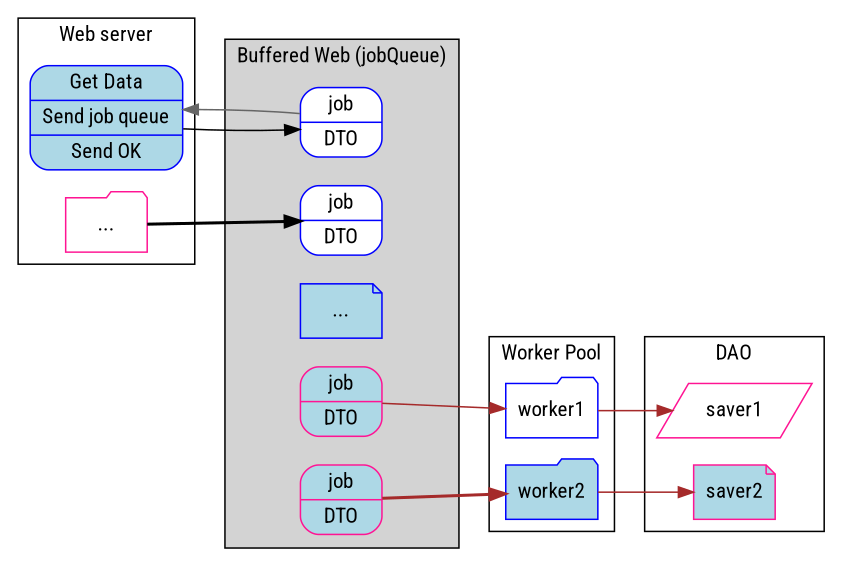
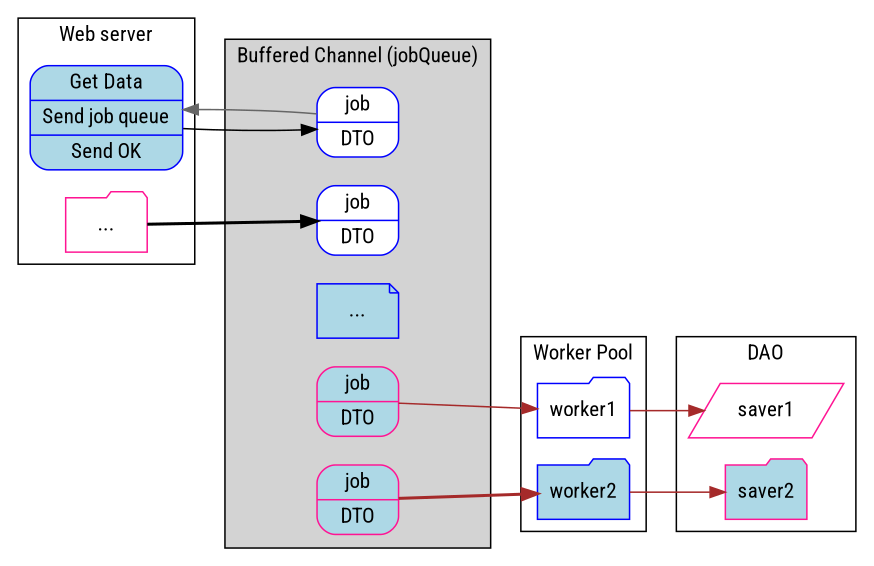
  digraph {
    concentrate=true
    fontname="Roboto Condensed"
    rankdir=LR
    node [color=blue fillcolor=lightblue fontname="Roboto Condensed" shape=Mrecord style=filled]
    edge [color=brown fontname="Roboto Condensed" style=solid]
    n1 [fillcolor=white label="job|DTO"]
    n2 [fillcolor=white label="job|DTO"]
    n3 [label="..." shape=note]
    n4 [color=deeppink label="job|DTO"]
    n5 [color=deeppink label="job|DTO"]
    n6 [label="Get Data|Send job queue|Send OK"]
    n7 [color=deeppink fillcolor=white label="..." shape=folder]
    worker1 [fillcolor=white shape=folder]
    worker2 [shape=folder]
    saver1 [color=deeppink fillcolor=white shape=parallelogram]
-   saver2 [color=deeppink shape=note]
+   saver2 [color=deeppink shape=folder]
    subgraph cluster_1 {
      bgcolor=lightgrey
-     label="Buffered Web (jobQueue)"
+     label="Buffered Channel (jobQueue)"
      rankdir=TD
      subgraph sub_2 {
        bgcolor=lightgrey
        label="Buffered Channel (jobQueue)"
        rank=same
        rankdir=TD
        n1
        n2
      }
      subgraph sub_3 {
        bgcolor=lightgrey
        label="Buffered Channel (jobQueue)"
        rank=same
        rankdir=TD
        n3
      }
      subgraph sub_4 {
        bgcolor=lightgrey
        label="Buffered Channel (jobQueue)"
        rank=same
        rankdir=TD
        n4
        n5
      }
    }
    subgraph cluster_5 {
      label="Web server"
      n6
      n7
    }
    subgraph cluster_6 {
      label="Worker Pool"
      worker1
      worker2
    }
    subgraph cluster_7 {
      label=DAO
      saver1
      saver2
    }
    n1 -> n6 [color=gray40]
    n4 -> worker1
    n5 -> worker2 [style=bold]
    n6 -> n1 [color=black]
    n7 -> n2 [color=black style=bold]
    worker1 -> saver1
    worker2 -> saver2
  }
